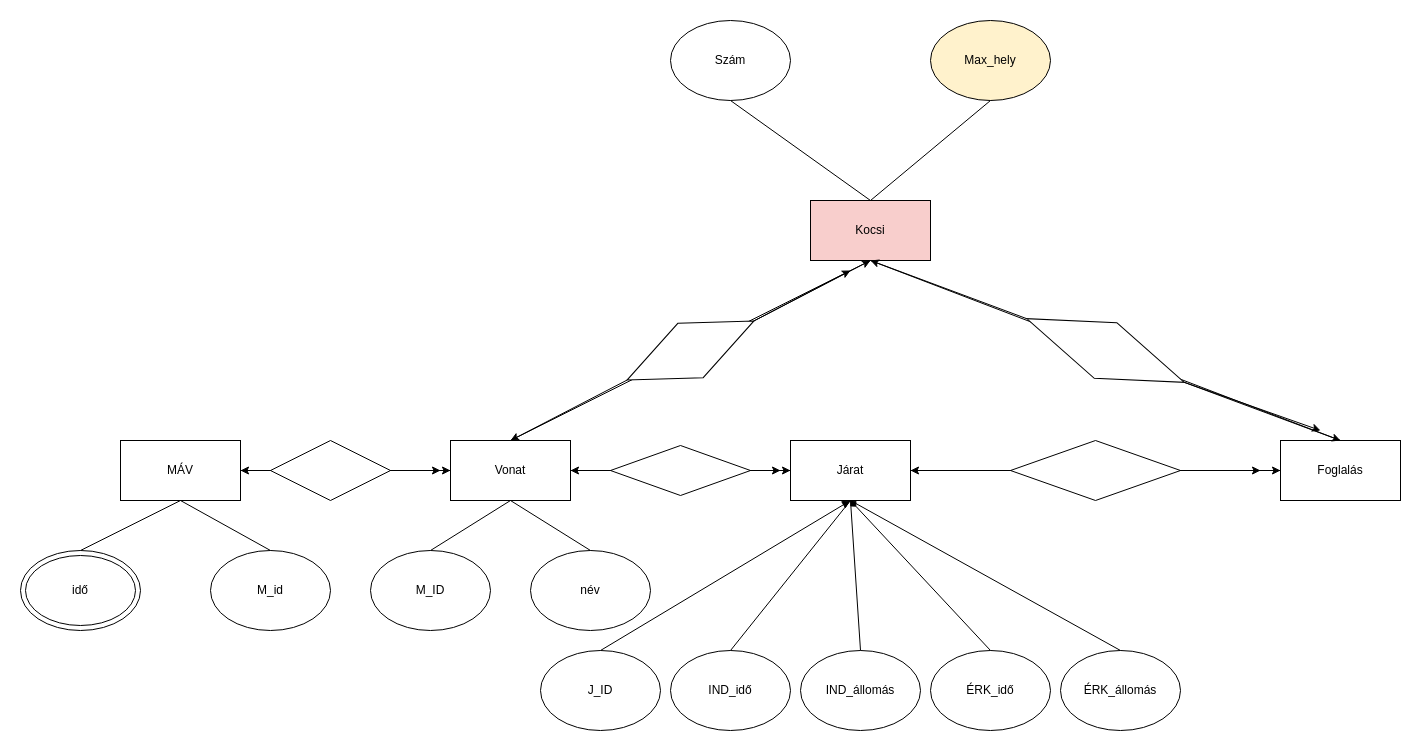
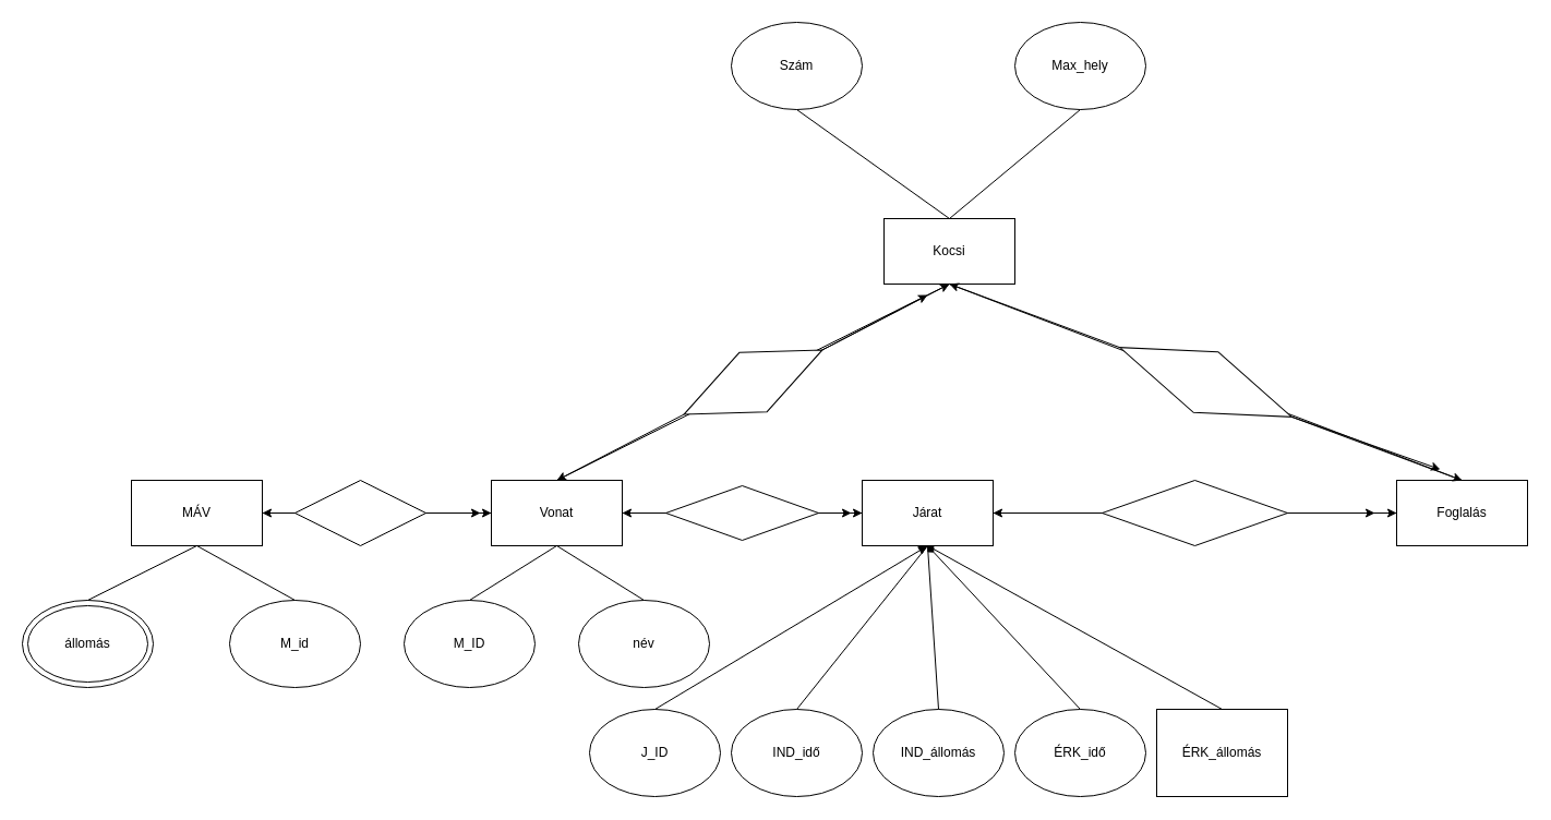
  <mxCell id="0" />
  <mxCell id="1" parent="0" />
  <mxCell id="2" value="" style="ellipse;whiteSpace=wrap;html=1;" vertex="1" parent="1"><mxGeometry x="20" y="550" width="120" height="80" as="geometry" /></mxCell>
- <mxCell id="3" value="idő" style="ellipse;whiteSpace=wrap;html=1;" vertex="1" parent="1"><mxGeometry x="25" y="555" width="110" height="70" as="geometry" /></mxCell>
+ <mxCell id="3" value="állomás" style="ellipse;whiteSpace=wrap;html=1;" vertex="1" parent="1"><mxGeometry x="25" y="555" width="110" height="70" as="geometry" /></mxCell>
  <mxCell id="4" value="MÁV" style="rounded=0;whiteSpace=wrap;html=1;" vertex="1" parent="1"><mxGeometry x="120" y="440" width="120" height="60" as="geometry" /></mxCell>
  <mxCell id="5" value="" style="endArrow=none;html=1;rounded=0;entryX=0.5;entryY=1;entryDx=0;entryDy=0;exitX=0.5;exitY=0;exitDx=0;exitDy=0;" edge="1" parent="1" target="4"><mxGeometry width="50" height="50" relative="1" as="geometry"><mxPoint x="80" y="550" as="sourcePoint" /><mxPoint x="300" y="460" as="targetPoint" /></mxGeometry></mxCell>
  <mxCell id="6" value="M_id" style="ellipse;whiteSpace=wrap;html=1;" vertex="1" parent="1"><mxGeometry x="210" y="550" width="120" height="80" as="geometry" /></mxCell>
  <mxCell id="7" value="" style="endArrow=none;html=1;rounded=0;exitX=0.5;exitY=1;exitDx=0;exitDy=0;entryX=0.5;entryY=0;entryDx=0;entryDy=0;" edge="1" parent="1" source="4" target="6"><mxGeometry width="50" height="50" relative="1" as="geometry"><mxPoint x="250" y="510" as="sourcePoint" /><mxPoint x="300" y="460" as="targetPoint" /></mxGeometry></mxCell>
  <mxCell id="8" value="Vonat" style="rounded=0;whiteSpace=wrap;html=1;" vertex="1" parent="1"><mxGeometry x="450" y="440" width="120" height="60" as="geometry" /></mxCell>
  <mxCell id="9" value="" style="endArrow=none;html=1;rounded=0;entryX=0;entryY=0.5;entryDx=0;entryDy=0;exitX=1;exitY=0.5;exitDx=0;exitDy=0;" edge="1" parent="1" source="4" target="8"><mxGeometry width="50" height="50" relative="1" as="geometry"><mxPoint x="250" y="510" as="sourcePoint" /><mxPoint x="300" y="460" as="targetPoint" /></mxGeometry></mxCell>
  <mxCell id="10" value="" style="rhombus;whiteSpace=wrap;html=1;" vertex="1" parent="1"><mxGeometry x="270" y="440" width="120" height="60" as="geometry" /></mxCell>
  <mxCell id="11" value="" style="endArrow=classic;html=1;rounded=0;entryX=0;entryY=0.5;entryDx=0;entryDy=0;exitX=1;exitY=0.5;exitDx=0;exitDy=0;" edge="1" parent="1" source="10" target="8"><mxGeometry width="50" height="50" relative="1" as="geometry"><mxPoint x="250" y="510" as="sourcePoint" /><mxPoint x="300" y="460" as="targetPoint" /></mxGeometry></mxCell>
  <mxCell id="12" value="" style="endArrow=classic;html=1;rounded=0;exitX=1;exitY=0.5;exitDx=0;exitDy=0;" edge="1" parent="1" source="10"><mxGeometry width="50" height="50" relative="1" as="geometry"><mxPoint x="250" y="510" as="sourcePoint" /><mxPoint x="440" y="470" as="targetPoint" /></mxGeometry></mxCell>
  <mxCell id="13" value="" style="endArrow=classic;html=1;rounded=0;entryX=1;entryY=0.5;entryDx=0;entryDy=0;exitX=0;exitY=0.5;exitDx=0;exitDy=0;" edge="1" parent="1" source="10" target="4"><mxGeometry width="50" height="50" relative="1" as="geometry"><mxPoint x="250" y="510" as="sourcePoint" /><mxPoint x="300" y="460" as="targetPoint" /></mxGeometry></mxCell>
  <mxCell id="14" value="M_ID" style="ellipse;whiteSpace=wrap;html=1;" vertex="1" parent="1"><mxGeometry x="370" y="550" width="120" height="80" as="geometry" /></mxCell>
  <mxCell id="15" value="név" style="ellipse;whiteSpace=wrap;html=1;" vertex="1" parent="1"><mxGeometry x="530" y="550" width="120" height="80" as="geometry" /></mxCell>
  <mxCell id="16" value="" style="endArrow=none;html=1;rounded=0;entryX=0.5;entryY=1;entryDx=0;entryDy=0;exitX=0.5;exitY=0;exitDx=0;exitDy=0;" edge="1" parent="1" source="14" target="8"><mxGeometry width="50" height="50" relative="1" as="geometry"><mxPoint x="500" y="560" as="sourcePoint" /><mxPoint x="550" y="510" as="targetPoint" /></mxGeometry></mxCell>
  <mxCell id="17" value="" style="endArrow=none;html=1;rounded=0;entryX=0.5;entryY=1;entryDx=0;entryDy=0;exitX=0.5;exitY=0;exitDx=0;exitDy=0;" edge="1" parent="1" source="15" target="8"><mxGeometry width="50" height="50" relative="1" as="geometry"><mxPoint x="500" y="560" as="sourcePoint" /><mxPoint x="550" y="510" as="targetPoint" /></mxGeometry></mxCell>
  <mxCell id="18" value="Járat" style="rounded=0;whiteSpace=wrap;html=1;" vertex="1" parent="1"><mxGeometry x="790" y="440" width="120" height="60" as="geometry" /></mxCell>
  <mxCell id="19" value="" style="endArrow=none;html=1;rounded=0;entryX=0;entryY=0.5;entryDx=0;entryDy=0;exitX=1;exitY=0.5;exitDx=0;exitDy=0;" edge="1" parent="1" source="8" target="18"><mxGeometry width="50" height="50" relative="1" as="geometry"><mxPoint x="500" y="560" as="sourcePoint" /><mxPoint x="550" y="510" as="targetPoint" /></mxGeometry></mxCell>
  <mxCell id="20" value="J_ID" style="ellipse;whiteSpace=wrap;html=1;" vertex="1" parent="1"><mxGeometry x="540" y="650" width="120" height="80" as="geometry" /></mxCell>
  <mxCell id="21" value="IND_idő" style="ellipse;whiteSpace=wrap;html=1;" vertex="1" parent="1"><mxGeometry x="670" y="650" width="120" height="80" as="geometry" /></mxCell>
  <mxCell id="22" value="" style="endArrow=block;html=1;rounded=0;entryX=0.5;entryY=1;entryDx=0;entryDy=0;exitX=0.5;exitY=0;exitDx=0;exitDy=0;" edge="1" parent="1" source="20" target="18"><mxGeometry width="50" height="50" relative="1" as="geometry"><mxPoint x="500" y="560" as="sourcePoint" /><mxPoint x="550" y="510" as="targetPoint" /></mxGeometry></mxCell>
  <mxCell id="23" value="" style="endArrow=none;html=1;rounded=0;entryX=0.5;entryY=1;entryDx=0;entryDy=0;exitX=0.5;exitY=0;exitDx=0;exitDy=0;" edge="1" parent="1" source="21" target="18"><mxGeometry width="50" height="50" relative="1" as="geometry"><mxPoint x="500" y="560" as="sourcePoint" /><mxPoint x="550" y="510" as="targetPoint" /></mxGeometry></mxCell>
  <mxCell id="24" value="" style="rhombus;whiteSpace=wrap;html=1;" vertex="1" parent="1"><mxGeometry x="610" y="445" width="140" height="50" as="geometry" /></mxCell>
  <mxCell id="25" value="" style="endArrow=classic;html=1;rounded=0;entryX=0;entryY=0.5;entryDx=0;entryDy=0;exitX=1;exitY=0.5;exitDx=0;exitDy=0;" edge="1" parent="1" source="24" target="18"><mxGeometry width="50" height="50" relative="1" as="geometry"><mxPoint x="680" y="590" as="sourcePoint" /><mxPoint x="730" y="540" as="targetPoint" /></mxGeometry></mxCell>
  <mxCell id="26" value="" style="endArrow=classic;html=1;rounded=0;exitX=1;exitY=0.5;exitDx=0;exitDy=0;" edge="1" parent="1" source="24"><mxGeometry width="50" height="50" relative="1" as="geometry"><mxPoint x="680" y="590" as="sourcePoint" /><mxPoint x="780" y="470" as="targetPoint" /></mxGeometry></mxCell>
  <mxCell id="27" value="" style="endArrow=classic;html=1;rounded=0;exitX=0;exitY=0.5;exitDx=0;exitDy=0;" edge="1" parent="1" source="24"><mxGeometry width="50" height="50" relative="1" as="geometry"><mxPoint x="680" y="590" as="sourcePoint" /><mxPoint x="570" y="470" as="targetPoint" /></mxGeometry></mxCell>
  <mxCell id="28" value="IND_állomás" style="ellipse;whiteSpace=wrap;html=1;" vertex="1" parent="1"><mxGeometry x="800" y="650" width="120" height="80" as="geometry" /></mxCell>
  <mxCell id="29" value="ÉRK_idő" style="ellipse;whiteSpace=wrap;html=1;" vertex="1" parent="1"><mxGeometry x="930" y="650" width="120" height="80" as="geometry" /></mxCell>
  <mxCell id="30" value="" style="endArrow=none;html=1;rounded=0;entryX=0.5;entryY=1;entryDx=0;entryDy=0;exitX=0.5;exitY=0;exitDx=0;exitDy=0;" edge="1" parent="1" source="28" target="18"><mxGeometry width="50" height="50" relative="1" as="geometry"><mxPoint x="680" y="590" as="sourcePoint" /><mxPoint x="730" y="540" as="targetPoint" /></mxGeometry></mxCell>
  <mxCell id="31" value="" style="endArrow=diamond;html=1;rounded=0;entryX=0.5;entryY=1;entryDx=0;entryDy=0;exitX=0.5;exitY=0;exitDx=0;exitDy=0;" edge="1" parent="1" source="29" target="18"><mxGeometry width="50" height="50" relative="1" as="geometry"><mxPoint x="680" y="590" as="sourcePoint" /><mxPoint x="730" y="540" as="targetPoint" /></mxGeometry></mxCell>
- <mxCell id="32" value="ÉRK_állomás" style="ellipse;whiteSpace=wrap;html=1;" vertex="1" parent="1"><mxGeometry x="1060" y="650" width="120" height="80" as="geometry" /></mxCell>
+ <mxCell id="32" value="ÉRK_állomás" style="whiteSpace=wrap;html=1;rounded=0;" vertex="1" parent="1"><mxGeometry x="1060" y="650" width="120" height="80" as="geometry" /></mxCell>
  <mxCell id="33" value="" style="endArrow=none;html=1;rounded=0;entryX=0.5;entryY=1;entryDx=0;entryDy=0;exitX=0.5;exitY=0;exitDx=0;exitDy=0;" edge="1" parent="1" source="32" target="18"><mxGeometry width="50" height="50" relative="1" as="geometry"><mxPoint x="680" y="590" as="sourcePoint" /><mxPoint x="730" y="540" as="targetPoint" /></mxGeometry></mxCell>
  <mxCell id="34" value="Foglalás" style="rounded=0;whiteSpace=wrap;html=1;" vertex="1" parent="1"><mxGeometry x="1280" y="440" width="120" height="60" as="geometry" /></mxCell>
  <mxCell id="35" value="" style="endArrow=none;html=1;rounded=0;entryX=0;entryY=0.5;entryDx=0;entryDy=0;exitX=1;exitY=0.5;exitDx=0;exitDy=0;" edge="1" parent="1" source="18" target="34"><mxGeometry width="50" height="50" relative="1" as="geometry"><mxPoint x="1010" y="560" as="sourcePoint" /><mxPoint x="1060" y="510" as="targetPoint" /></mxGeometry></mxCell>
  <mxCell id="36" value="" style="rhombus;whiteSpace=wrap;html=1;" vertex="1" parent="1"><mxGeometry x="1010" y="440" width="170" height="60" as="geometry" /></mxCell>
  <mxCell id="37" value="" style="endArrow=classic;html=1;rounded=0;entryX=0;entryY=0.5;entryDx=0;entryDy=0;exitX=1;exitY=0.5;exitDx=0;exitDy=0;" edge="1" parent="1" source="36" target="34"><mxGeometry width="50" height="50" relative="1" as="geometry"><mxPoint x="930" y="550" as="sourcePoint" /><mxPoint x="980" y="500" as="targetPoint" /></mxGeometry></mxCell>
  <mxCell id="38" value="" style="endArrow=classic;html=1;rounded=0;exitX=1;exitY=0.5;exitDx=0;exitDy=0;" edge="1" parent="1" source="36"><mxGeometry width="50" height="50" relative="1" as="geometry"><mxPoint x="930" y="550" as="sourcePoint" /><mxPoint x="1260" y="470" as="targetPoint" /></mxGeometry></mxCell>
  <mxCell id="39" value="" style="endArrow=none;html=1;rounded=0;entryX=0.5;entryY=1;entryDx=0;entryDy=0;exitX=0.5;exitY=0;exitDx=0;exitDy=0;" edge="1" parent="1" source="8" target="41"><mxGeometry width="50" height="50" relative="1" as="geometry"><mxPoint x="950" y="480" as="sourcePoint" /><mxPoint x="850" y="170" as="targetPoint" /></mxGeometry></mxCell>
  <mxCell id="40" value="" style="endArrow=none;html=1;rounded=0;entryX=0.5;entryY=1;entryDx=0;entryDy=0;exitX=0.5;exitY=0;exitDx=0;exitDy=0;" edge="1" parent="1" source="34" target="41"><mxGeometry width="50" height="50" relative="1" as="geometry"><mxPoint x="950" y="480" as="sourcePoint" /><mxPoint x="850" y="170" as="targetPoint" /></mxGeometry></mxCell>
- <mxCell id="41" value="Kocsi" style="rounded=0;whiteSpace=wrap;html=1;fillColor=#f8cecc;" vertex="1" parent="1"><mxGeometry x="810" y="200" width="120" height="60" as="geometry" /></mxCell>
+ <mxCell id="41" value="Kocsi" style="rounded=0;whiteSpace=wrap;html=1;" vertex="1" parent="1"><mxGeometry x="810" y="200" width="120" height="60" as="geometry" /></mxCell>
  <mxCell id="42" value="" style="rhombus;whiteSpace=wrap;html=1;rotation=-25;" vertex="1" parent="1"><mxGeometry x="620" y="320" width="140" height="60" as="geometry" /></mxCell>
  <mxCell id="43" value="" style="rhombus;whiteSpace=wrap;html=1;rotation=22;" vertex="1" parent="1"><mxGeometry x="1020" y="320" width="170" height="60" as="geometry" /></mxCell>
- <mxCell id="44" value="Max_hely" style="ellipse;whiteSpace=wrap;html=1;fillColor=#fff2cc;" vertex="1" parent="1"><mxGeometry x="930" y="20" width="120" height="80" as="geometry" /></mxCell>
+ <mxCell id="44" value="Max_hely" style="ellipse;whiteSpace=wrap;html=1;" vertex="1" parent="1"><mxGeometry x="930" y="20" width="120" height="80" as="geometry" /></mxCell>
  <mxCell id="45" value="Szám" style="ellipse;whiteSpace=wrap;html=1;" vertex="1" parent="1"><mxGeometry x="670" y="20" width="120" height="80" as="geometry" /></mxCell>
  <mxCell id="46" value="" style="endArrow=none;html=1;rounded=0;entryX=0.5;entryY=1;entryDx=0;entryDy=0;exitX=0.5;exitY=0;exitDx=0;exitDy=0;" edge="1" parent="1" source="41" target="44"><mxGeometry width="50" height="50" relative="1" as="geometry"><mxPoint x="730" y="470" as="sourcePoint" /><mxPoint x="780" y="420" as="targetPoint" /></mxGeometry></mxCell>
  <mxCell id="47" value="" style="endArrow=none;html=1;rounded=0;entryX=0.5;entryY=1;entryDx=0;entryDy=0;exitX=0.5;exitY=0;exitDx=0;exitDy=0;" edge="1" parent="1" source="41" target="45"><mxGeometry width="50" height="50" relative="1" as="geometry"><mxPoint x="730" y="470" as="sourcePoint" /><mxPoint x="780" y="420" as="targetPoint" /></mxGeometry></mxCell>
  <mxCell id="48" value="" style="endArrow=classic;html=1;rounded=0;entryX=0.5;entryY=1;entryDx=0;entryDy=0;exitX=1;exitY=0.5;exitDx=0;exitDy=0;" edge="1" parent="1" source="42" target="41"><mxGeometry width="50" height="50" relative="1" as="geometry"><mxPoint x="730" y="470" as="sourcePoint" /><mxPoint x="780" y="420" as="targetPoint" /></mxGeometry></mxCell>
  <mxCell id="49" value="" style="endArrow=classic;html=1;rounded=0;exitX=1;exitY=0.5;exitDx=0;exitDy=0;" edge="1" parent="1" source="42"><mxGeometry width="50" height="50" relative="1" as="geometry"><mxPoint x="730" y="470" as="sourcePoint" /><mxPoint x="850" y="270" as="targetPoint" /></mxGeometry></mxCell>
  <mxCell id="50" value="" style="endArrow=classic;html=1;rounded=0;entryX=0.5;entryY=0;entryDx=0;entryDy=0;exitX=0;exitY=0.5;exitDx=0;exitDy=0;" edge="1" parent="1" source="42" target="8"><mxGeometry width="50" height="50" relative="1" as="geometry"><mxPoint x="660" y="420" as="sourcePoint" /><mxPoint x="710" y="370" as="targetPoint" /></mxGeometry></mxCell>
  <mxCell id="51" value="" style="endArrow=classic;html=1;rounded=0;entryX=0.5;entryY=0;entryDx=0;entryDy=0;exitX=1;exitY=0.5;exitDx=0;exitDy=0;" edge="1" parent="1" source="43" target="34"><mxGeometry width="50" height="50" relative="1" as="geometry"><mxPoint x="1080" y="460" as="sourcePoint" /><mxPoint x="1130" y="410" as="targetPoint" /></mxGeometry></mxCell>
  <mxCell id="52" value="" style="endArrow=classic;html=1;rounded=0;exitX=1;exitY=0.5;exitDx=0;exitDy=0;" edge="1" parent="1" source="43"><mxGeometry width="50" height="50" relative="1" as="geometry"><mxPoint x="1080" y="460" as="sourcePoint" /><mxPoint x="1320" y="430" as="targetPoint" /></mxGeometry></mxCell>
  <mxCell id="53" value="" style="endArrow=classic;html=1;rounded=0;exitX=0;exitY=0.5;exitDx=0;exitDy=0;" edge="1" parent="1" source="43"><mxGeometry width="50" height="50" relative="1" as="geometry"><mxPoint x="980" y="360" as="sourcePoint" /><mxPoint x="870" y="260" as="targetPoint" /></mxGeometry></mxCell>
  <mxCell id="54" value="" style="endArrow=classic;html=1;rounded=0;entryX=1;entryY=0.5;entryDx=0;entryDy=0;exitX=0;exitY=0.5;exitDx=0;exitDy=0;" edge="1" parent="1" source="36" target="18"><mxGeometry width="50" height="50" relative="1" as="geometry"><mxPoint x="1000" y="550" as="sourcePoint" /><mxPoint x="1050" y="500" as="targetPoint" /></mxGeometry></mxCell>
